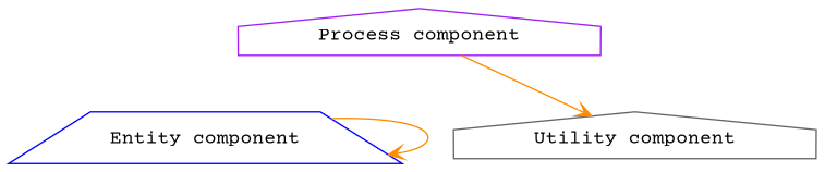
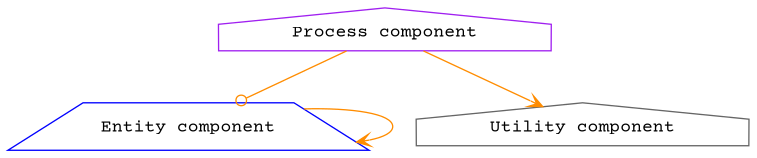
  digraph {
    fontname="Courier Prime"
    rankdir=TB
    node [fontname="Courier Prime" shape=house]
    edge [arrowhead=vee color=darkorange fontname="Courier Prime"]
    n1 [color=purple label="Process component"]
    n2 [color=blue label="Entity component" shape=trapezium]
    n3 [color=gray40 label="Utility component"]
+   n1 -> n2 [arrowhead=odot]
    n1 -> n3
    n2 -> n2
  }
